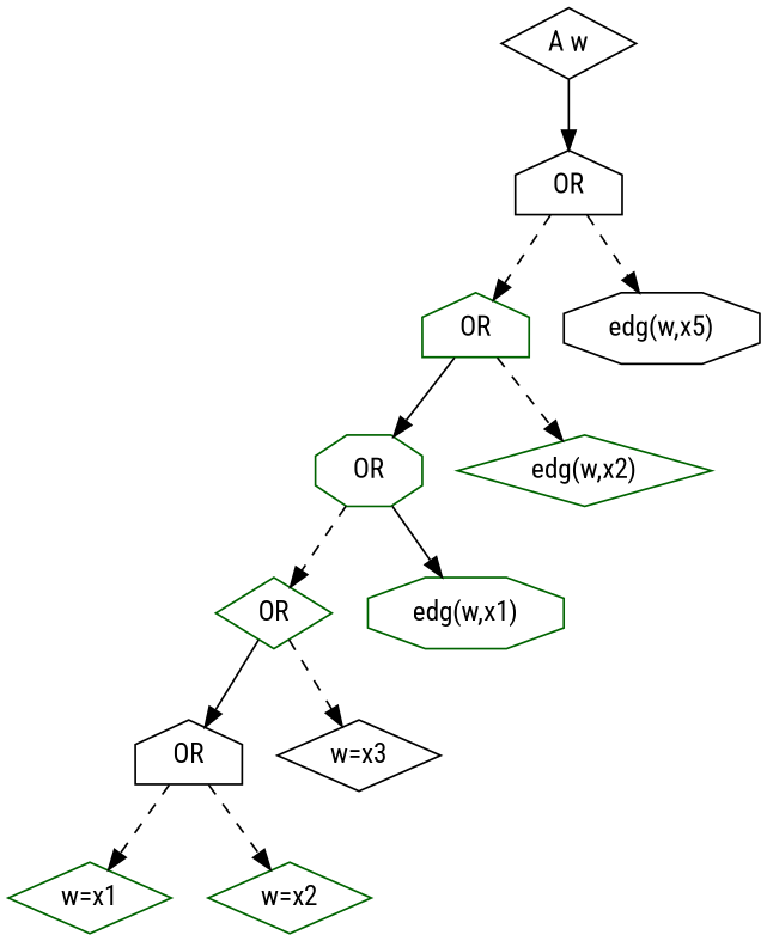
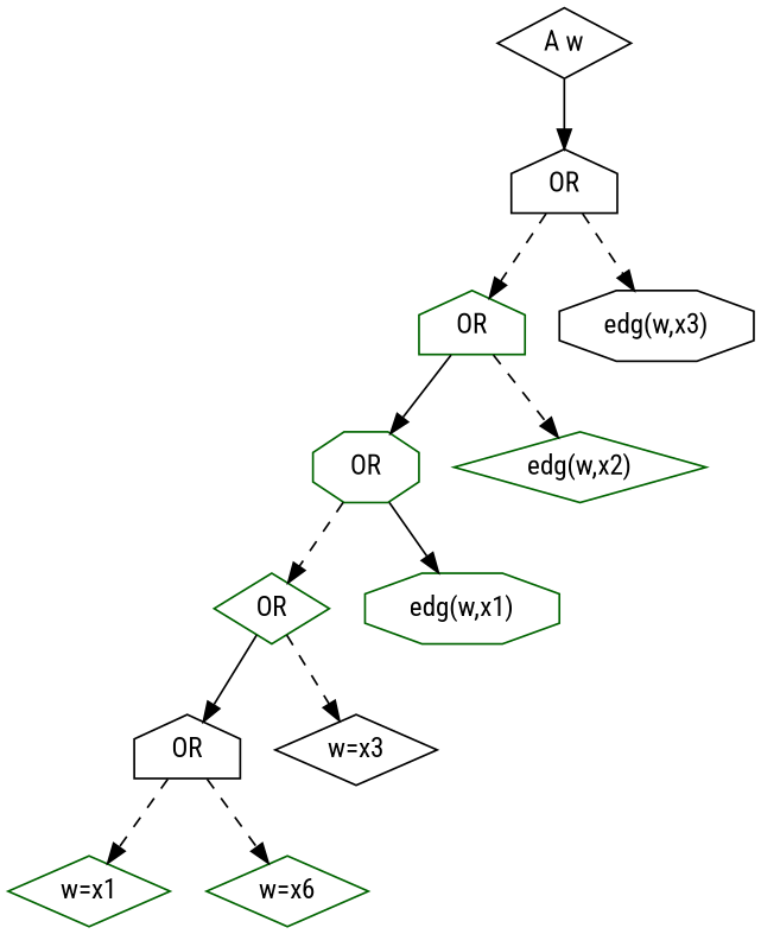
  digraph {
    fontname="Roboto Condensed"
    node [color=darkgreen fontname="Roboto Condensed" shape=diamond]
    edge [fontname="Roboto Condensed" style=dashed]
    n1 [color=black label="A w"]
    n2 [color=black label=OR shape=house]
    n3 [label=OR shape=house]
-   n4 [color=black label="edg(w,x5)" shape=octagon]
+   n4 [color=black label="edg(w,x3)" shape=octagon]
    n5 [label=OR shape=octagon]
    n6 [label="edg(w,x2)"]
    n7 [label=OR]
    n8 [label="edg(w,x1)" shape=octagon]
    n9 [color=black label=OR shape=house]
    n10 [color=black label="w=x3"]
    n11 [label="w=x1"]
-   n12 [label="w=x2"]
+   n12 [label="w=x6"]
    n1 -> n2 [style=solid]
    n2 -> n3
    n2 -> n4
    n3 -> n5 [style=solid]
    n3 -> n6
    n5 -> n7
    n5 -> n8 [style=solid]
    n7 -> n9 [style=solid]
    n7 -> n10
    n9 -> n11
    n9 -> n12
  }
